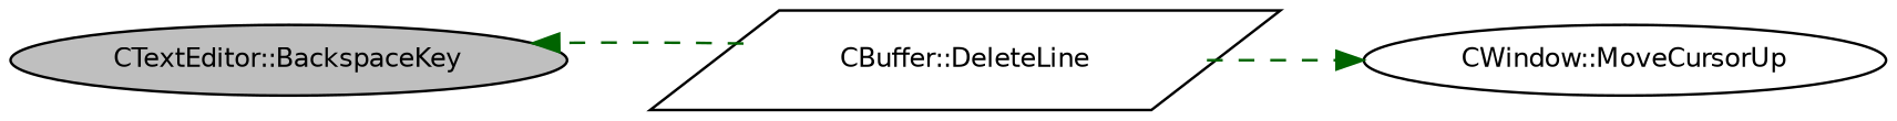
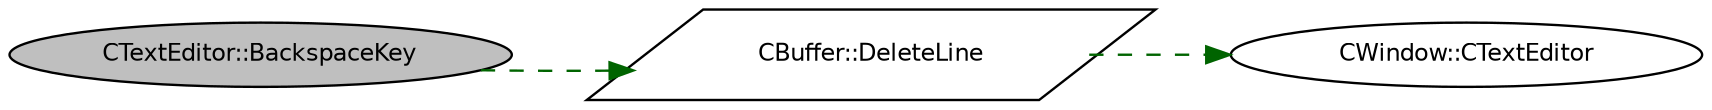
  digraph {
    rankdir=LR
    node [color=black fillcolor=white fontname=Helvetica fontsize=10 shape=ellipse style=filled]
    edge [color=darkgreen fontname=Helvetica fontsize=10 labelfontname=Helvetica labelfontsize=10 style=dashed]
    n1 [fillcolor=grey75 fontcolor=black height=0.2 label="CTextEditor::BackspaceKey" width=0.4]
    n2 [height=0.2 label="CBuffer::DeleteLine" shape=parallelogram width=0.4]
-   n3 [height=0.2 label="CWindow::MoveCursorUp" width=0.4]
-   n2 -> n1
+   n3 [height=0.2 label="CWindow::CTextEditor" width=0.4]
+   n1 -> n2
    n2 -> n3
  }
